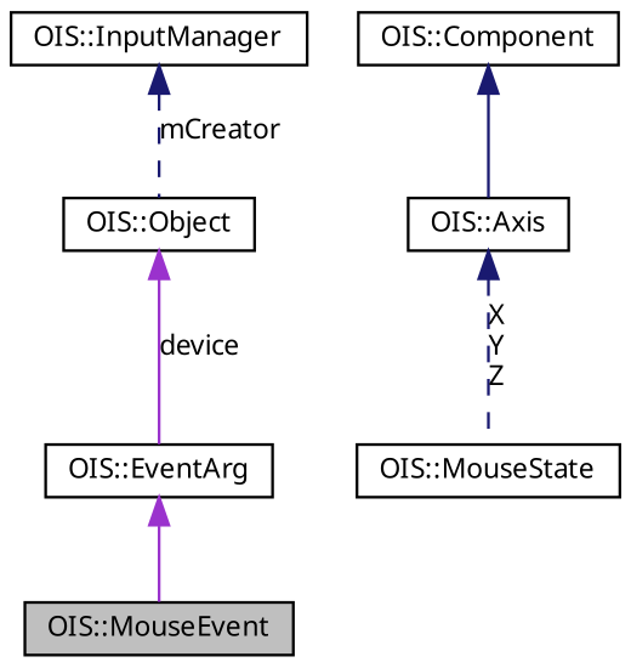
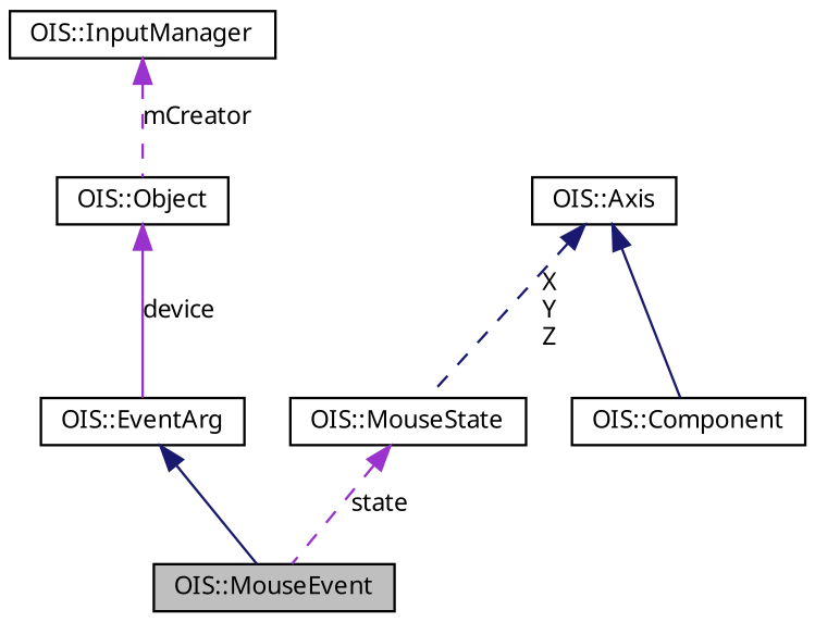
  digraph {
    node [color=black fillcolor=white fontname="FreeSans.ttf" fontsize=10 shape=record style=filled]
    edge [color=midnightblue dir=back fontname="FreeSans.ttf" fontsize=10 labelfontname="FreeSans.ttf" labelfontsize=10 style=solid]
    n1 [fillcolor=grey75 fontcolor=black height=0.2 label="OIS::MouseEvent" width=0.4]
    n2 [height=0.2 label="OIS::EventArg" width=0.4]
    n3 [height=0.2 label="OIS::Object" width=0.4]
    n4 [height=0.2 label="OIS::InputManager" width=0.4]
    n5 [height=0.2 label="OIS::MouseState" width=0.4]
    n6 [height=0.2 label="OIS::Axis" width=0.4]
    n7 [height=0.2 label="OIS::Component" width=0.4]
-   n2 -> n1 [color=darkorchid3]
+   n2 -> n1
    n3 -> n2 [color=darkorchid3 label=device]
-   n4 -> n3 [label=mCreator style=dashed]
+   n4 -> n3 [color=darkorchid3 label=mCreator style=dashed]
+   n5 -> n1 [color=darkorchid3 label=state style=dashed]
    n6 -> n5 [label="X\nY\nZ" style=dashed]
-   n7 -> n6
+   n6 -> n7
  }
